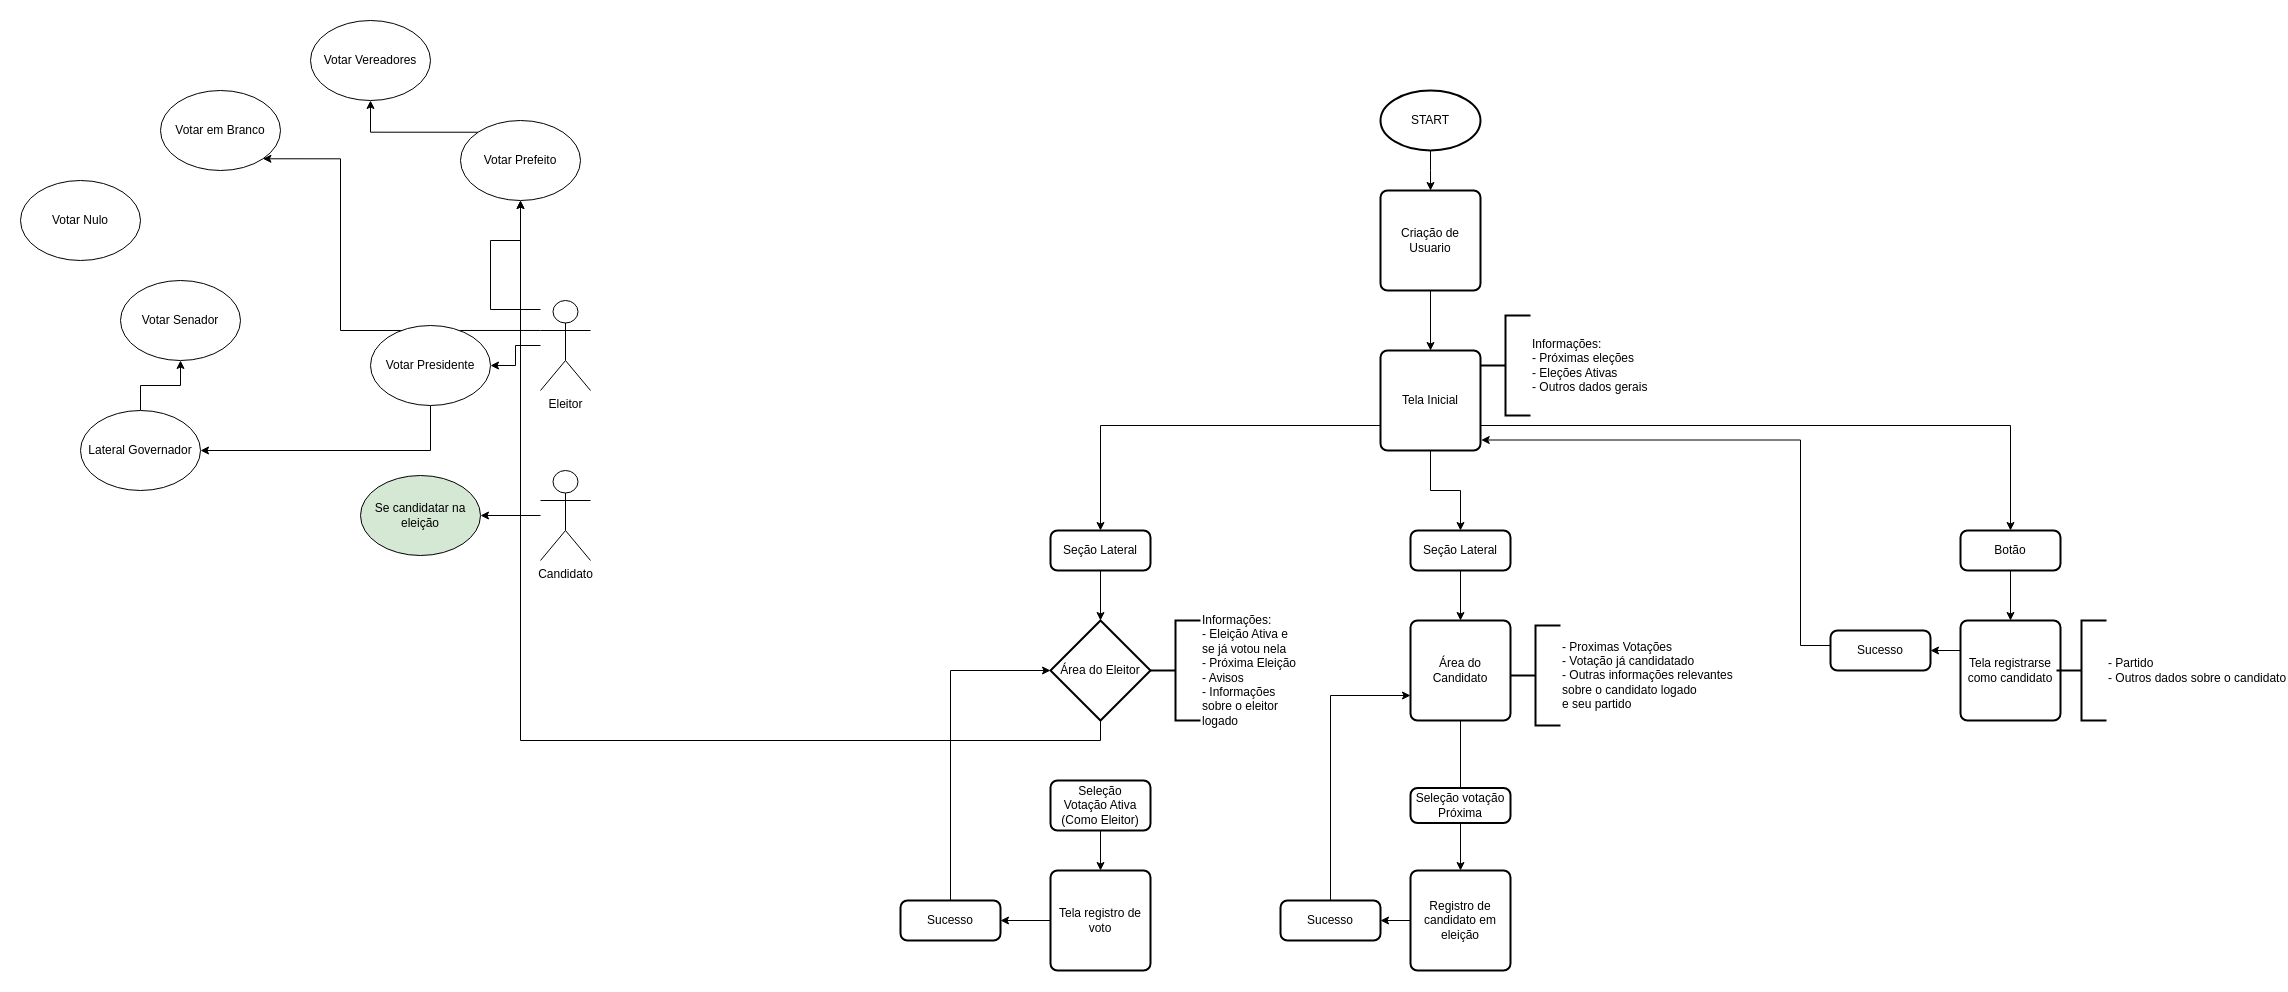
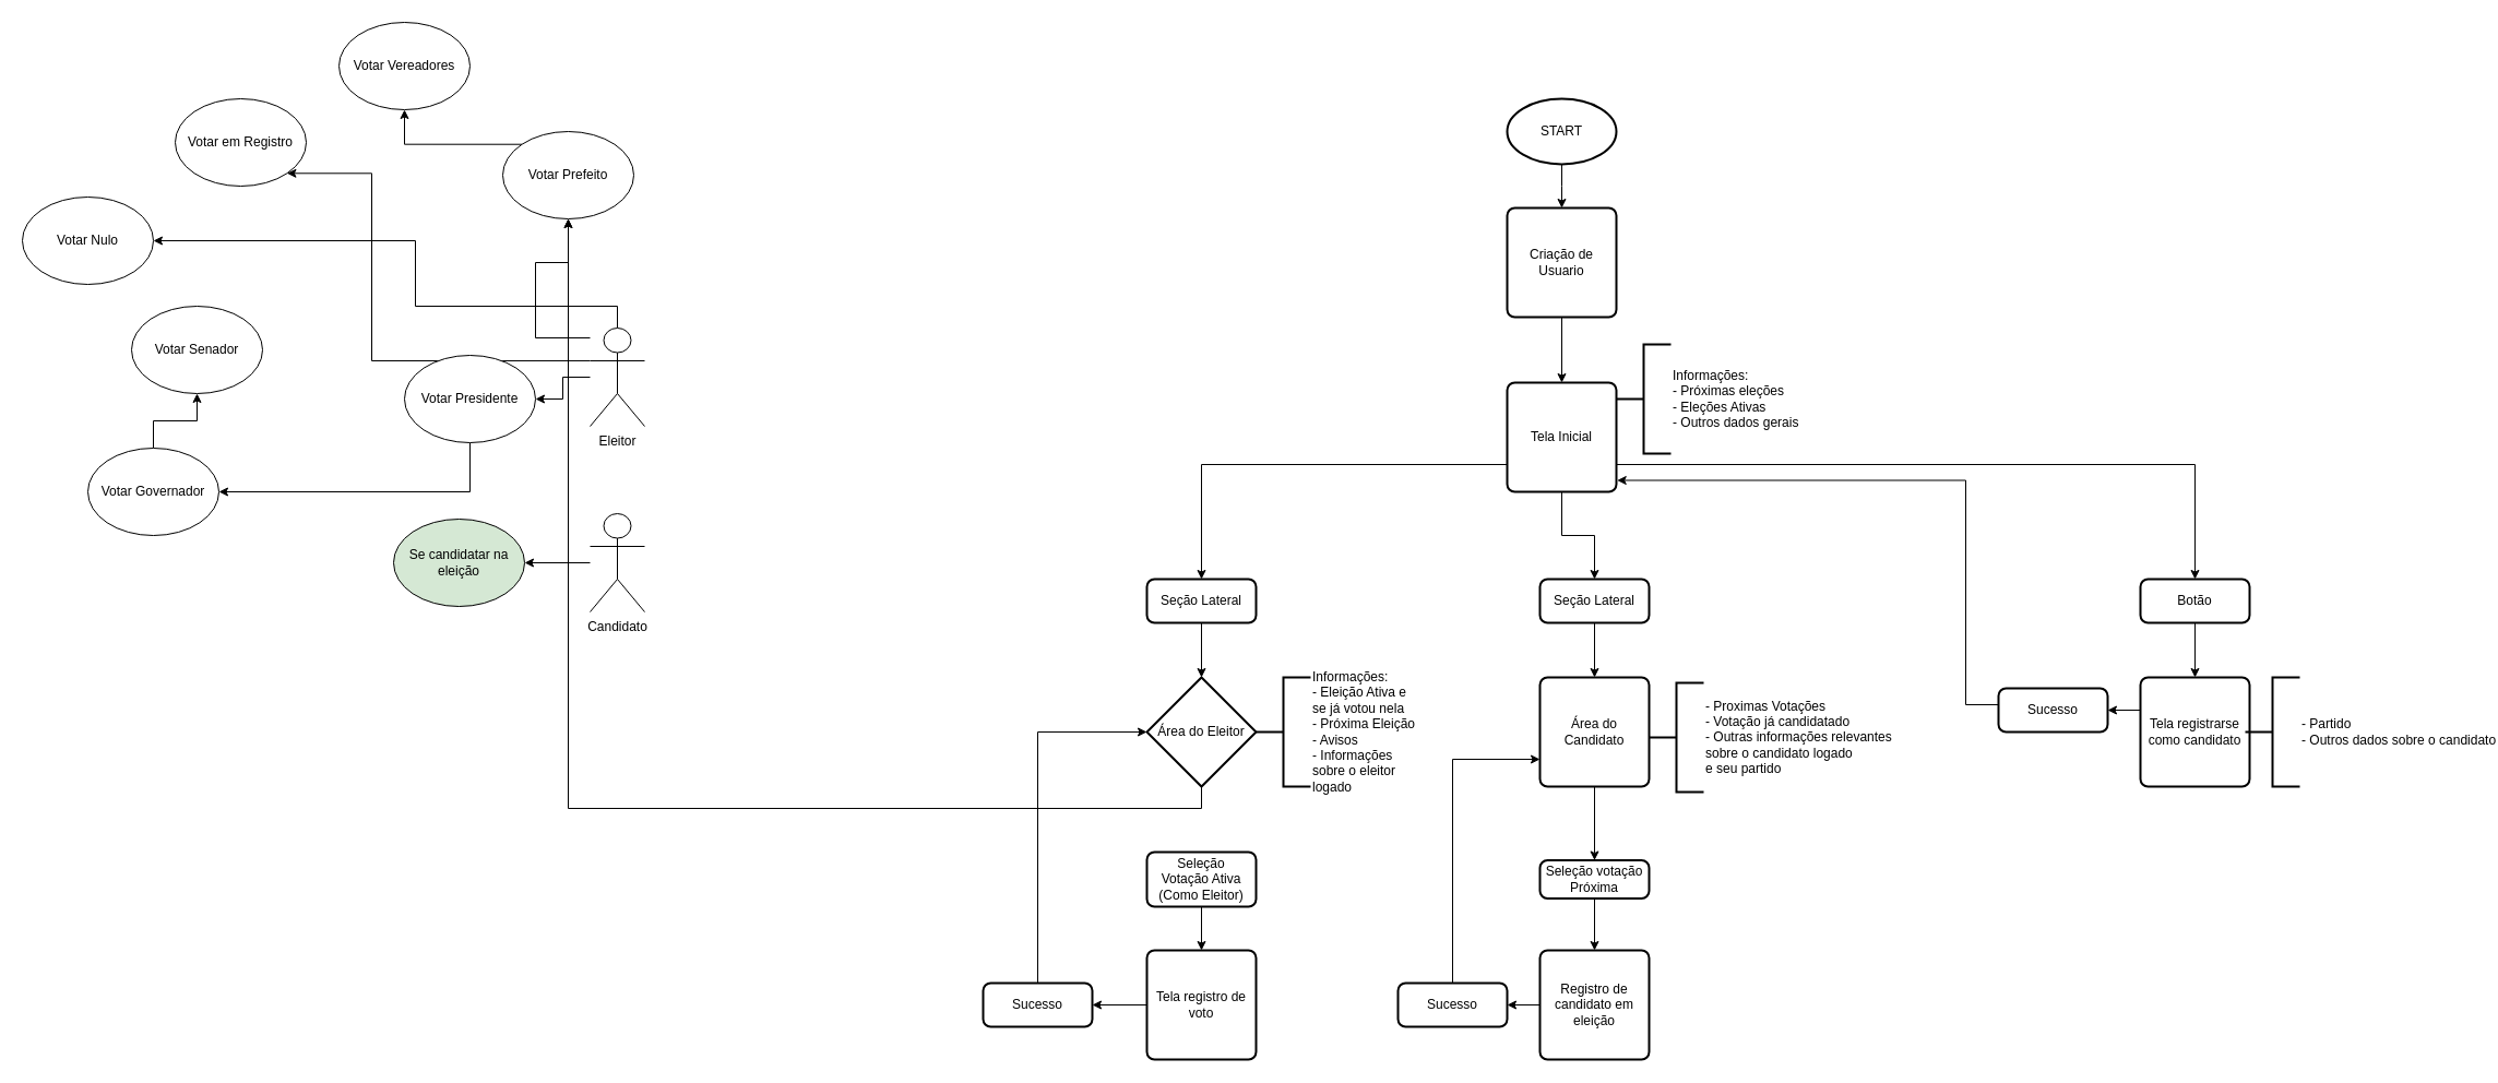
  <mxCell id="0" />
  <mxCell id="1" parent="0" />
  <mxCell id="2" style="edgeStyle=orthogonalEdgeStyle;rounded=0;orthogonalLoop=1;jettySize=auto;html=1;entryX=0.5;entryY=0;entryDx=0;entryDy=0;" parent="1" source="3" edge="1"><mxGeometry relative="1" as="geometry"><mxPoint x="1430" y="190" as="targetPoint" /></mxGeometry></mxCell>
  <mxCell id="3" value="START" style="strokeWidth=2;html=1;shape=mxgraph.flowchart.start_1;whiteSpace=wrap;" parent="1" vertex="1"><mxGeometry x="1380" width="100" height="60" as="geometry" y="90" /></mxCell>
  <mxCell id="4" style="edgeStyle=orthogonalEdgeStyle;rounded=0;orthogonalLoop=1;jettySize=auto;html=1;entryX=1;entryY=0.5;entryDx=0;entryDy=0;exitX=0.5;exitY=1;exitDx=0;exitDy=0;" parent="1" source="12" target="15" edge="1"><mxGeometry relative="1" as="geometry"><mxPoint x="520" y="420" as="sourcePoint" /><mxPoint x="460" y="420" as="targetPoint" /></mxGeometry></mxCell>
  <mxCell id="5" style="edgeStyle=orthogonalEdgeStyle;rounded=0;orthogonalLoop=1;jettySize=auto;html=1;entryX=0.5;entryY=1;entryDx=0;entryDy=0;" parent="1" source="8" target="18" edge="1"><mxGeometry relative="1" as="geometry"><Array as="points"><mxPoint x="490" y="309" /><mxPoint x="490" y="240" /><mxPoint x="520" y="240" /></Array></mxGeometry></mxCell>
  <mxCell id="6" style="edgeStyle=orthogonalEdgeStyle;rounded=0;orthogonalLoop=1;jettySize=auto;html=1;exitX=0;exitY=0.333;exitDx=0;exitDy=0;exitPerimeter=0;entryX=1;entryY=1;entryDx=0;entryDy=0;" parent="1" source="8" target="20" edge="1"><mxGeometry relative="1" as="geometry"><Array as="points"><mxPoint x="340" y="330" /><mxPoint x="340" y="158" /></Array></mxGeometry></mxCell>
+ <mxCell id="7" style="edgeStyle=orthogonalEdgeStyle;rounded=0;orthogonalLoop=1;jettySize=auto;html=1;entryX=1;entryY=0.5;entryDx=0;entryDy=0;" parent="1" source="8" target="21" edge="1"><mxGeometry relative="1" as="geometry"><Array as="points"><mxPoint x="565" y="280" /><mxPoint x="380" y="280" /><mxPoint x="380" y="220" /></Array></mxGeometry></mxCell>
  <mxCell id="8" value="Eleitor" style="shape=umlActor;verticalLabelPosition=bottom;verticalAlign=top;html=1;outlineConnect=0;" parent="1" vertex="1"><mxGeometry x="540" y="300" width="50" height="90" as="geometry" /></mxCell>
  <mxCell id="9" style="edgeStyle=orthogonalEdgeStyle;rounded=0;orthogonalLoop=1;jettySize=auto;html=1;entryX=1;entryY=0.5;entryDx=0;entryDy=0;" parent="1" source="10" target="11" edge="1"><mxGeometry relative="1" as="geometry" /></mxCell>
  <mxCell id="10" value="Candidato" style="shape=umlActor;verticalLabelPosition=bottom;verticalAlign=top;html=1;outlineConnect=0;" parent="1" vertex="1"><mxGeometry x="540" y="470" width="50" height="90" as="geometry" /></mxCell>
  <mxCell id="11" value="Se candidatar na&lt;br&gt;eleição" style="ellipse;whiteSpace=wrap;html=1;fillColor=#d5e8d4;" parent="1" vertex="1"><mxGeometry x="360" y="475" width="120" height="80" as="geometry" /></mxCell>
  <mxCell id="12" value="Votar Presidente" style="ellipse;whiteSpace=wrap;html=1;" parent="1" vertex="1"><mxGeometry x="370" y="325" width="120" height="80" as="geometry" /></mxCell>
  <mxCell id="13" value="Votar Senador" style="ellipse;whiteSpace=wrap;html=1;" parent="1" vertex="1"><mxGeometry x="120" y="280" width="120" height="80" as="geometry" /></mxCell>
  <mxCell id="14" style="edgeStyle=orthogonalEdgeStyle;rounded=0;orthogonalLoop=1;jettySize=auto;html=1;entryX=0.5;entryY=1;entryDx=0;entryDy=0;" parent="1" source="15" target="13" edge="1"><mxGeometry relative="1" as="geometry" /></mxCell>
- <mxCell id="15" value="Lateral Governador" style="ellipse;whiteSpace=wrap;html=1;" parent="1" vertex="1"><mxGeometry x="80" y="410" width="120" height="80" as="geometry" /></mxCell>
+ <mxCell id="15" value="Votar Governador" style="ellipse;whiteSpace=wrap;html=1;" parent="1" vertex="1"><mxGeometry x="80" y="410" width="120" height="80" as="geometry" /></mxCell>
  <mxCell id="16" style="edgeStyle=orthogonalEdgeStyle;rounded=0;orthogonalLoop=1;jettySize=auto;html=1;entryX=1;entryY=0.5;entryDx=0;entryDy=0;" parent="1" source="8" target="12" edge="1"><mxGeometry relative="1" as="geometry"><mxPoint x="560" y="365" as="sourcePoint" /><mxPoint x="500" y="365" as="targetPoint" /></mxGeometry></mxCell>
  <mxCell id="17" style="edgeStyle=orthogonalEdgeStyle;rounded=0;orthogonalLoop=1;jettySize=auto;html=1;exitX=0;exitY=0;exitDx=0;exitDy=0;entryX=0.5;entryY=1;entryDx=0;entryDy=0;" parent="1" source="18" target="19" edge="1"><mxGeometry relative="1" as="geometry" /></mxCell>
  <mxCell id="18" value="Votar Prefeito" style="ellipse;whiteSpace=wrap;html=1;" parent="1" vertex="1"><mxGeometry x="460" y="120" width="120" height="80" as="geometry" /></mxCell>
  <mxCell id="19" value="Votar Vereadores" style="ellipse;whiteSpace=wrap;html=1;" parent="1" vertex="1"><mxGeometry x="310" y="20" width="120" height="80" as="geometry" /></mxCell>
- <mxCell id="20" value="Votar em Branco" style="ellipse;whiteSpace=wrap;html=1;" parent="1" vertex="1"><mxGeometry x="160" width="120" height="80" as="geometry" y="90" /></mxCell>
+ <mxCell id="20" value="Votar em Registro" style="ellipse;whiteSpace=wrap;html=1;" parent="1" vertex="1"><mxGeometry x="160" width="120" height="80" as="geometry" y="90" /></mxCell>
  <mxCell id="21" value="Votar Nulo" style="ellipse;whiteSpace=wrap;html=1;" parent="1" vertex="1"><mxGeometry x="20" y="180" width="120" height="80" as="geometry" /></mxCell>
  <mxCell id="22" value="Criação de Usuario" style="rounded=1;whiteSpace=wrap;html=1;absoluteArcSize=1;arcSize=14;strokeWidth=2;" parent="1" vertex="1"><mxGeometry x="1380" y="190" width="100" height="100" as="geometry" /></mxCell>
  <mxCell id="23" style="edgeStyle=orthogonalEdgeStyle;rounded=0;orthogonalLoop=1;jettySize=auto;html=1;entryX=0.5;entryY=0;entryDx=0;entryDy=0;" parent="1" source="22" target="27" edge="1"><mxGeometry relative="1" as="geometry" /></mxCell>
  <mxCell id="24" style="edgeStyle=orthogonalEdgeStyle;rounded=0;orthogonalLoop=1;jettySize=auto;html=1;exitX=0;exitY=0.75;exitDx=0;exitDy=0;entryX=0.5;entryY=0;entryDx=0;entryDy=0;" edge="1" parent="1" source="27" target="37"><mxGeometry relative="1" as="geometry" /></mxCell>
  <mxCell id="25" style="edgeStyle=orthogonalEdgeStyle;rounded=0;orthogonalLoop=1;jettySize=auto;html=1;exitX=0.5;exitY=1;exitDx=0;exitDy=0;entryX=0.5;entryY=0;entryDx=0;entryDy=0;" edge="1" parent="1" source="27" target="39"><mxGeometry relative="1" as="geometry" /></mxCell>
  <mxCell id="26" style="edgeStyle=orthogonalEdgeStyle;rounded=0;orthogonalLoop=1;jettySize=auto;html=1;exitX=1;exitY=0.75;exitDx=0;exitDy=0;entryX=0.5;entryY=0;entryDx=0;entryDy=0;" edge="1" parent="1" source="27" target="41"><mxGeometry relative="1" as="geometry" /></mxCell>
  <mxCell id="27" value="Tela Inicial" style="rounded=1;whiteSpace=wrap;html=1;absoluteArcSize=1;arcSize=14;strokeWidth=2;" vertex="1" parent="1"><mxGeometry x="1380" y="350" width="100" height="100" as="geometry" /></mxCell>
  <mxCell id="28" style="edgeStyle=orthogonalEdgeStyle;rounded=0;orthogonalLoop=1;jettySize=auto;html=1;exitX=0.5;exitY=1;exitDx=0;exitDy=0;entryX=0.5;entryY=0;entryDx=0;entryDy=0;" edge="1" parent="1" source="29" target="31"><mxGeometry relative="1" as="geometry" /></mxCell>
  <mxCell id="29" value="Seleção&lt;br&gt;Votação Ativa (Como Eleitor)" style="rounded=1;whiteSpace=wrap;html=1;absoluteArcSize=1;arcSize=14;strokeWidth=2;" vertex="1" parent="1"><mxGeometry x="1050" y="780" width="100" height="50" as="geometry" /></mxCell>
  <mxCell id="30" style="edgeStyle=orthogonalEdgeStyle;rounded=0;orthogonalLoop=1;jettySize=auto;html=1;exitX=0;exitY=0.5;exitDx=0;exitDy=0;entryX=1;entryY=0.5;entryDx=0;entryDy=0;" edge="1" parent="1" source="31" target="50"><mxGeometry relative="1" as="geometry" /></mxCell>
  <mxCell id="31" value="Tela registro de voto" style="rounded=1;whiteSpace=wrap;html=1;absoluteArcSize=1;arcSize=14;strokeWidth=2;" vertex="1" parent="1"><mxGeometry x="1050" y="870" width="100" height="100" as="geometry" /></mxCell>
  <mxCell id="32" style="edgeStyle=orthogonalEdgeStyle;rounded=0;orthogonalLoop=1;jettySize=auto;html=1;exitX=0.5;exitY=1;exitDx=0;exitDy=0;" edge="1" parent="1" source="33" target="18"><mxGeometry relative="1" as="geometry" /></mxCell>
  <mxCell id="33" value="Área do Eleitor" style="rhombus;whiteSpace=wrap;html=1;absoluteArcSize=1;arcSize=14;strokeWidth=2;" vertex="1" parent="1"><mxGeometry x="1050" y="620" width="100" height="100" as="geometry" /></mxCell>
- <mxCell id="34" style="edgeStyle=orthogonalEdgeStyle;rounded=0;orthogonalLoop=1;jettySize=auto;html=1;exitX=0.5;exitY=1;exitDx=0;exitDy=0;entryX=0.5;entryY=0;entryDx=0;entryDy=0;endArrow=none;" edge="1" parent="1" source="35" target="53"><mxGeometry relative="1" as="geometry" /></mxCell>
+ <mxCell id="34" style="edgeStyle=orthogonalEdgeStyle;rounded=0;orthogonalLoop=1;jettySize=auto;html=1;exitX=0.5;exitY=1;exitDx=0;exitDy=0;entryX=0.5;entryY=0;entryDx=0;entryDy=0;" edge="1" parent="1" source="35" target="53"><mxGeometry relative="1" as="geometry" /></mxCell>
  <mxCell id="35" value="Área do Candidato" style="rounded=1;whiteSpace=wrap;html=1;absoluteArcSize=1;arcSize=14;strokeWidth=2;" vertex="1" parent="1"><mxGeometry x="1410" y="620" width="100" height="100" as="geometry" /></mxCell>
  <mxCell id="36" style="edgeStyle=orthogonalEdgeStyle;rounded=0;orthogonalLoop=1;jettySize=auto;html=1;exitX=0.5;exitY=1;exitDx=0;exitDy=0;entryX=0.5;entryY=0;entryDx=0;entryDy=0;" edge="1" parent="1" source="37" target="33"><mxGeometry relative="1" as="geometry" /></mxCell>
  <mxCell id="37" value="Seção Lateral" style="rounded=1;whiteSpace=wrap;html=1;absoluteArcSize=1;arcSize=14;strokeWidth=2;" vertex="1" parent="1"><mxGeometry x="1050" y="530" width="100" height="40" as="geometry" /></mxCell>
  <mxCell id="38" style="edgeStyle=orthogonalEdgeStyle;rounded=0;orthogonalLoop=1;jettySize=auto;html=1;exitX=0.5;exitY=1;exitDx=0;exitDy=0;entryX=0.5;entryY=0;entryDx=0;entryDy=0;" edge="1" parent="1" source="39" target="35"><mxGeometry relative="1" as="geometry" /></mxCell>
  <mxCell id="39" value="Seção Lateral" style="rounded=1;whiteSpace=wrap;html=1;absoluteArcSize=1;arcSize=14;strokeWidth=2;" vertex="1" parent="1"><mxGeometry x="1410" y="530" width="100" height="40" as="geometry" /></mxCell>
  <mxCell id="40" style="edgeStyle=orthogonalEdgeStyle;rounded=0;orthogonalLoop=1;jettySize=auto;html=1;exitX=0.5;exitY=1;exitDx=0;exitDy=0;entryX=0.5;entryY=0;entryDx=0;entryDy=0;" edge="1" parent="1" source="41" target="43"><mxGeometry relative="1" as="geometry" /></mxCell>
  <mxCell id="41" value="Botão" style="rounded=1;whiteSpace=wrap;html=1;absoluteArcSize=1;arcSize=14;strokeWidth=2;" vertex="1" parent="1"><mxGeometry x="1960" y="530" width="100" height="40" as="geometry" /></mxCell>
  <mxCell id="42" style="edgeStyle=orthogonalEdgeStyle;rounded=0;orthogonalLoop=1;jettySize=auto;html=1;exitX=0;exitY=0.25;exitDx=0;exitDy=0;entryX=1;entryY=0.5;entryDx=0;entryDy=0;" edge="1" parent="1" source="43" target="46"><mxGeometry relative="1" as="geometry"><Array as="points"><mxPoint x="1960" y="650" /></Array></mxGeometry></mxCell>
  <mxCell id="43" value="Tela registrarse como candidato" style="rounded=1;whiteSpace=wrap;html=1;absoluteArcSize=1;arcSize=14;strokeWidth=2;" vertex="1" parent="1"><mxGeometry x="1960" y="620" width="100" height="100" as="geometry" /></mxCell>
  <mxCell id="44" value="Informações:&lt;br&gt;- Próximas eleções&lt;br&gt;- Eleções Ativas&lt;br&gt;- Outros dados gerais" style="strokeWidth=2;html=1;shape=mxgraph.flowchart.annotation_2;align=left;labelPosition=right;pointerEvents=1;" vertex="1" parent="1"><mxGeometry x="1480" y="315" width="50" height="100" as="geometry" /></mxCell>
  <mxCell id="45" style="edgeStyle=orthogonalEdgeStyle;rounded=0;orthogonalLoop=1;jettySize=auto;html=1;entryX=1.007;entryY=0.895;entryDx=0;entryDy=0;entryPerimeter=0;exitX=0;exitY=0.5;exitDx=0;exitDy=0;" edge="1" parent="1" source="46" target="27"><mxGeometry relative="1" as="geometry"><mxPoint x="1590" y="645" as="sourcePoint" /><Array as="points"><mxPoint x="1830" y="645" /><mxPoint x="1800" y="645" /><mxPoint x="1800" y="439" /></Array></mxGeometry></mxCell>
  <mxCell id="46" value="Sucesso" style="rounded=1;whiteSpace=wrap;html=1;absoluteArcSize=1;arcSize=14;strokeWidth=2;" vertex="1" parent="1"><mxGeometry x="1830" y="630" width="100" height="40" as="geometry" /></mxCell>
  <mxCell id="47" value="Informações:&lt;br&gt;- Eleição Ativa e&lt;br&gt;se já votou nela&lt;br&gt;- Próxima Eleição&lt;br&gt;- Avisos&lt;br&gt;- Informações&lt;br&gt;sobre o eleitor&lt;br&gt;logado" style="strokeWidth=2;html=1;shape=mxgraph.flowchart.annotation_2;align=left;labelPosition=right;pointerEvents=1;" vertex="1" parent="1"><mxGeometry x="1150" y="620" width="50" height="100" as="geometry" /></mxCell>
  <mxCell id="48" value="- Partido&lt;br&gt;- Outros dados sobre o candidato" style="strokeWidth=2;html=1;shape=mxgraph.flowchart.annotation_2;align=left;labelPosition=right;pointerEvents=1;" vertex="1" parent="1"><mxGeometry x="2056" y="620" width="50" height="100" as="geometry" /></mxCell>
  <mxCell id="49" style="edgeStyle=orthogonalEdgeStyle;rounded=0;orthogonalLoop=1;jettySize=auto;html=1;exitX=0.5;exitY=0;exitDx=0;exitDy=0;entryX=0;entryY=0.5;entryDx=0;entryDy=0;" edge="1" parent="1" source="50" target="33"><mxGeometry relative="1" as="geometry" /></mxCell>
  <mxCell id="50" value="Sucesso" style="rounded=1;whiteSpace=wrap;html=1;absoluteArcSize=1;arcSize=14;strokeWidth=2;" vertex="1" parent="1"><mxGeometry x="900" y="900" width="100" height="40" as="geometry" /></mxCell>
  <mxCell id="51" value="- Proximas Votações&lt;br&gt;- Votação já candidatado&lt;br&gt;- Outras informações relevantes&lt;br&gt;sobre o candidato logado&lt;br&gt;e seu partido" style="strokeWidth=2;html=1;shape=mxgraph.flowchart.annotation_2;align=left;labelPosition=right;pointerEvents=1;" vertex="1" parent="1"><mxGeometry x="1510" y="625" width="50" height="100" as="geometry" /></mxCell>
  <mxCell id="52" style="edgeStyle=orthogonalEdgeStyle;rounded=0;orthogonalLoop=1;jettySize=auto;html=1;exitX=0.5;exitY=1;exitDx=0;exitDy=0;entryX=0.5;entryY=0;entryDx=0;entryDy=0;" edge="1" parent="1" source="53" target="55"><mxGeometry relative="1" as="geometry" /></mxCell>
  <mxCell id="53" value="Seleção votação&lt;br&gt;Próxima" style="rounded=1;whiteSpace=wrap;html=1;absoluteArcSize=1;arcSize=14;strokeWidth=2;" vertex="1" parent="1"><mxGeometry x="1410" y="787.5" width="100" height="35" as="geometry" /></mxCell>
  <mxCell id="54" style="edgeStyle=orthogonalEdgeStyle;rounded=0;orthogonalLoop=1;jettySize=auto;html=1;exitX=0;exitY=0.5;exitDx=0;exitDy=0;entryX=1;entryY=0.5;entryDx=0;entryDy=0;" edge="1" parent="1" source="55" target="57"><mxGeometry relative="1" as="geometry" /></mxCell>
  <mxCell id="55" value="Registro de candidato em eleição" style="rounded=1;whiteSpace=wrap;html=1;absoluteArcSize=1;arcSize=14;strokeWidth=2;" vertex="1" parent="1"><mxGeometry x="1410" y="870" width="100" height="100" as="geometry" /></mxCell>
  <mxCell id="56" style="edgeStyle=orthogonalEdgeStyle;rounded=0;orthogonalLoop=1;jettySize=auto;html=1;exitX=0.5;exitY=0;exitDx=0;exitDy=0;entryX=0;entryY=0.75;entryDx=0;entryDy=0;" edge="1" parent="1" source="57" target="35"><mxGeometry relative="1" as="geometry" /></mxCell>
  <mxCell id="57" value="Sucesso" style="rounded=1;whiteSpace=wrap;html=1;absoluteArcSize=1;arcSize=14;strokeWidth=2;" vertex="1" parent="1"><mxGeometry x="1280" y="900" width="100" height="40" as="geometry" /></mxCell>
